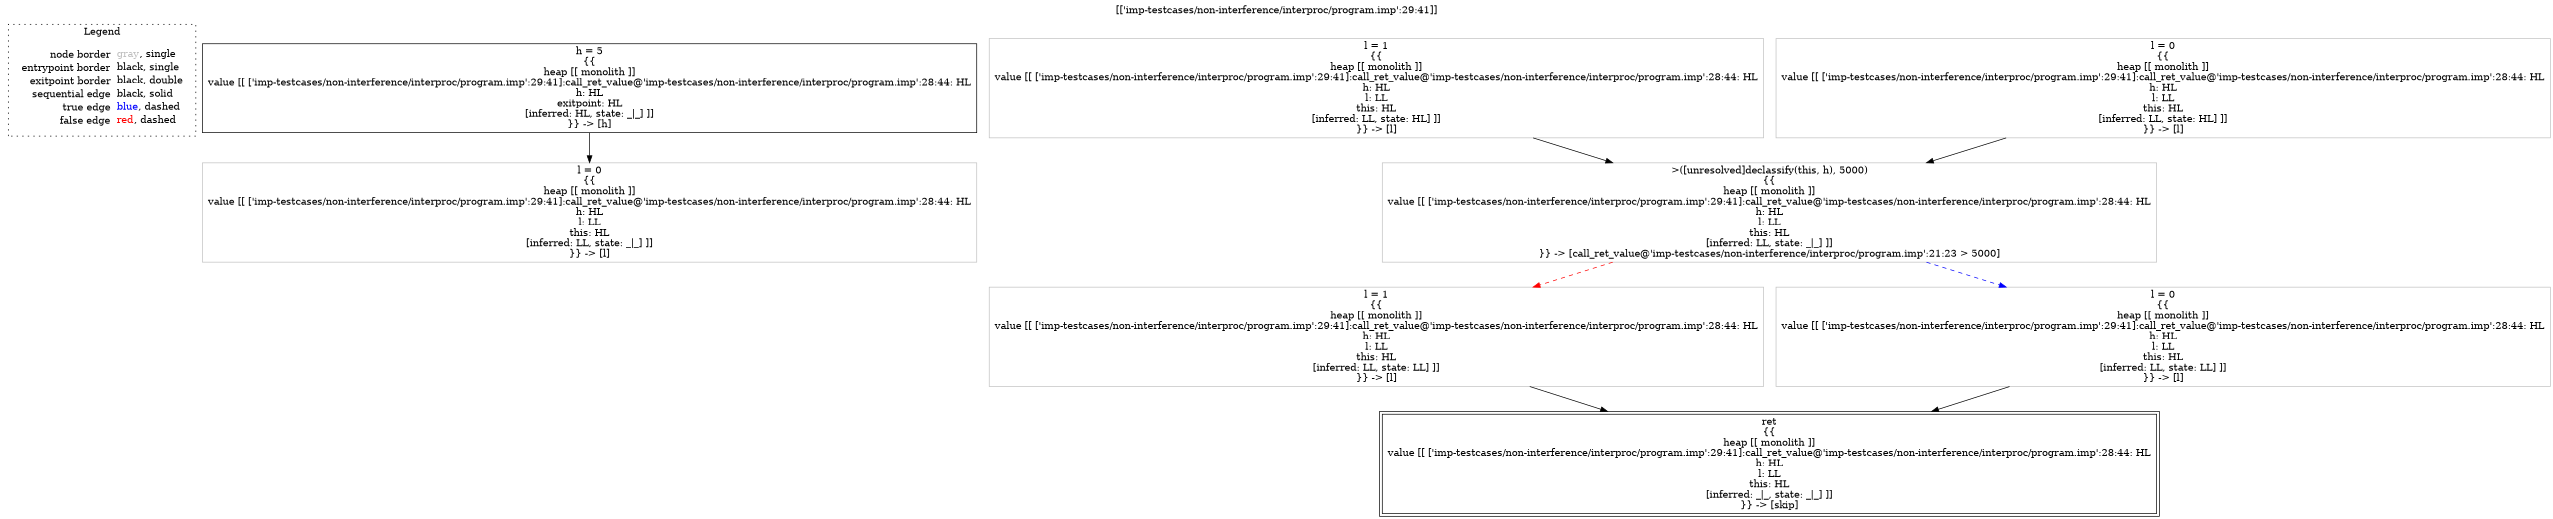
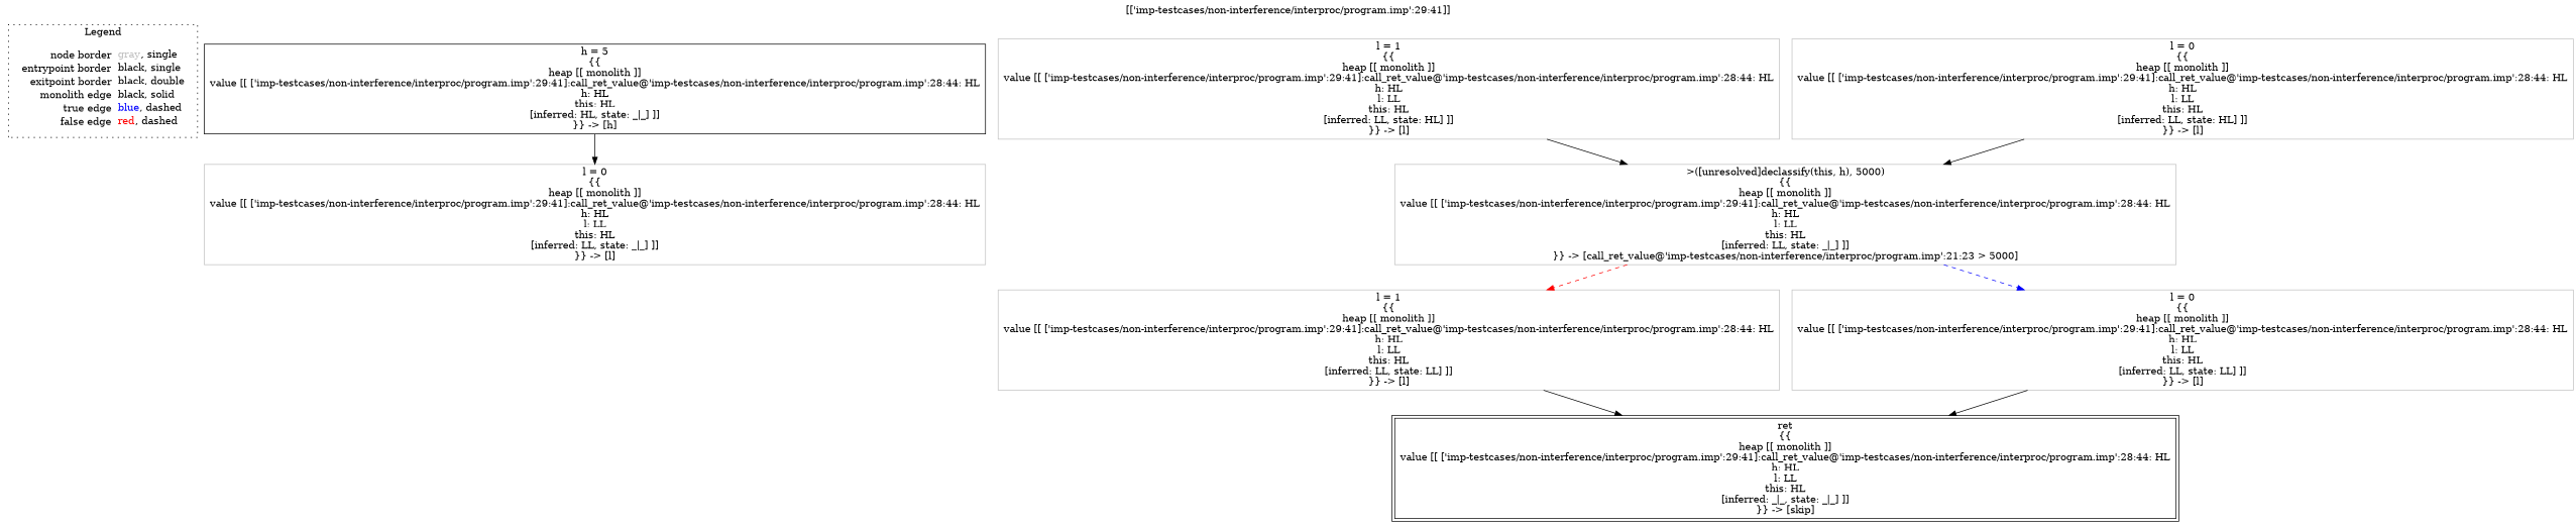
  digraph {
    label="[['imp-testcases/non-interference/interproc/program.imp':29:41]]"
    labelloc=t
    node [shape=rect color=gray]
    edge [color=black]
-   n1 [label=<<table border="0" cellpadding="2" cellspacing="0" cellborder="0"><tr><td align="right">node border&nbsp;</td><td align="left"><font color="gray">gray</font>, single</td></tr><tr><td align="right">entrypoint border&nbsp;</td><td align="left"><font color="black">black</font>, single</td></tr><tr><td align="right">exitpoint border&nbsp;</td><td align="left"><font color="black">black</font>, double</td></tr><tr><td align="right">sequential edge&nbsp;</td><td align="left"><font color="black">black</font>, solid</td></tr><tr><td align="right">true edge&nbsp;</td><td align="left"><font color="blue">blue</font>, dashed</td></tr><tr><td align="right">false edge&nbsp;</td><td align="left"><font color="red">red</font>, dashed</td></tr></table>> shape=plaintext color=""]
-   n2 [color=black label=<h = 5<BR/>{{<BR/>heap [[ monolith ]]<BR/>value [[ ['imp-testcases/non-interference/interproc/program.imp':29:41]:call_ret_value@'imp-testcases/non-interference/interproc/program.imp':28:44: HL<BR/>h: HL<BR/>exitpoint: HL<BR/>[inferred: HL, state: _|_] ]]<BR/>}} -&gt; [h]>]
+   n1 [label=<<table border="0" cellpadding="2" cellspacing="0" cellborder="0"><tr><td align="right">node border&nbsp;</td><td align="left"><font color="gray">gray</font>, single</td></tr><tr><td align="right">entrypoint border&nbsp;</td><td align="left"><font color="black">black</font>, single</td></tr><tr><td align="right">exitpoint border&nbsp;</td><td align="left"><font color="black">black</font>, double</td></tr><tr><td align="right">monolith edge&nbsp;</td><td align="left"><font color="black">black</font>, solid</td></tr><tr><td align="right">true edge&nbsp;</td><td align="left"><font color="blue">blue</font>, dashed</td></tr><tr><td align="right">false edge&nbsp;</td><td align="left"><font color="red">red</font>, dashed</td></tr></table>> shape=plaintext color=""]
+   n2 [color=black label=<h = 5<BR/>{{<BR/>heap [[ monolith ]]<BR/>value [[ ['imp-testcases/non-interference/interproc/program.imp':29:41]:call_ret_value@'imp-testcases/non-interference/interproc/program.imp':28:44: HL<BR/>h: HL<BR/>this: HL<BR/>[inferred: HL, state: _|_] ]]<BR/>}} -&gt; [h]>]
    n3 [label=<l = 0<BR/>{{<BR/>heap [[ monolith ]]<BR/>value [[ ['imp-testcases/non-interference/interproc/program.imp':29:41]:call_ret_value@'imp-testcases/non-interference/interproc/program.imp':28:44: HL<BR/>h: HL<BR/>l: LL<BR/>this: HL<BR/>[inferred: LL, state: _|_] ]]<BR/>}} -&gt; [l]>]
    n4 [color=black label=<ret<BR/>{{<BR/>heap [[ monolith ]]<BR/>value [[ ['imp-testcases/non-interference/interproc/program.imp':29:41]:call_ret_value@'imp-testcases/non-interference/interproc/program.imp':28:44: HL<BR/>h: HL<BR/>l: LL<BR/>this: HL<BR/>[inferred: _|_, state: _|_] ]]<BR/>}} -&gt; [skip]> peripheries=2]
    n5 [label=<l = 1<BR/>{{<BR/>heap [[ monolith ]]<BR/>value [[ ['imp-testcases/non-interference/interproc/program.imp':29:41]:call_ret_value@'imp-testcases/non-interference/interproc/program.imp':28:44: HL<BR/>h: HL<BR/>l: LL<BR/>this: HL<BR/>[inferred: LL, state: LL] ]]<BR/>}} -&gt; [l]>]
    n6 [label=<l = 1<BR/>{{<BR/>heap [[ monolith ]]<BR/>value [[ ['imp-testcases/non-interference/interproc/program.imp':29:41]:call_ret_value@'imp-testcases/non-interference/interproc/program.imp':28:44: HL<BR/>h: HL<BR/>l: LL<BR/>this: HL<BR/>[inferred: LL, state: HL] ]]<BR/>}} -&gt; [l]>]
    n7 [label=<&gt;([unresolved]declassify(this, h), 5000)<BR/>{{<BR/>heap [[ monolith ]]<BR/>value [[ ['imp-testcases/non-interference/interproc/program.imp':29:41]:call_ret_value@'imp-testcases/non-interference/interproc/program.imp':28:44: HL<BR/>h: HL<BR/>l: LL<BR/>this: HL<BR/>[inferred: LL, state: _|_] ]]<BR/>}} -&gt; [call_ret_value@'imp-testcases/non-interference/interproc/program.imp':21:23 &gt; 5000]>]
    n8 [label=<l = 0<BR/>{{<BR/>heap [[ monolith ]]<BR/>value [[ ['imp-testcases/non-interference/interproc/program.imp':29:41]:call_ret_value@'imp-testcases/non-interference/interproc/program.imp':28:44: HL<BR/>h: HL<BR/>l: LL<BR/>this: HL<BR/>[inferred: LL, state: LL] ]]<BR/>}} -&gt; [l]>]
    n9 [label=<l = 0<BR/>{{<BR/>heap [[ monolith ]]<BR/>value [[ ['imp-testcases/non-interference/interproc/program.imp':29:41]:call_ret_value@'imp-testcases/non-interference/interproc/program.imp':28:44: HL<BR/>h: HL<BR/>l: LL<BR/>this: HL<BR/>[inferred: LL, state: HL] ]]<BR/>}} -&gt; [l]>]
    subgraph cluster_1 {
      label=Legend
      style=dotted
      n1
    }
    n2 -> n3
    n5 -> n4
    n6 -> n7
    n7 -> n5 [color=red style=dashed]
    n7 -> n8 [color=blue style=dashed]
    n8 -> n4
    n9 -> n7
  }
